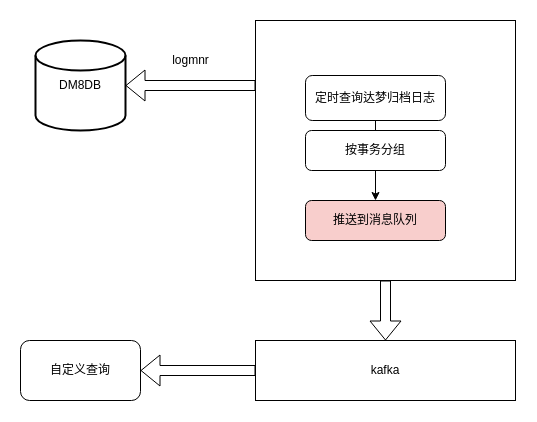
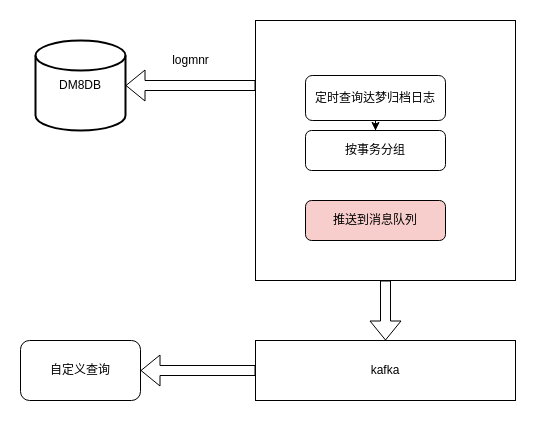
  <mxCell id="0" />
  <mxCell id="1" parent="0" />
  <mxCell id="2" value="DM8DB" style="strokeWidth=2;html=1;shape=mxgraph.flowchart.database;whiteSpace=wrap;" vertex="1" parent="1"><mxGeometry x="35" y="40" width="90" height="90" as="geometry" /></mxCell>
  <mxCell id="3" value="" style="shape=flexArrow;endArrow=classic;html=1;exitX=0;exitY=0.25;exitDx=0;exitDy=0;entryX=1;entryY=0.5;entryDx=0;entryDy=0;entryPerimeter=0;" edge="1" parent="1" source="5" target="2"><mxGeometry width="50" height="50" relative="1" as="geometry"><mxPoint x="425" y="180" as="sourcePoint" /><mxPoint x="235" y="110" as="targetPoint" /></mxGeometry></mxCell>
  <mxCell id="4" value="logmnr" style="text;html=1;align=center;verticalAlign=middle;resizable=0;points=[];autosize=1;" vertex="1" parent="1"><mxGeometry x="165" y="50" width="50" height="20" as="geometry" /></mxCell>
  <mxCell id="5" value="" style="whiteSpace=wrap;html=1;aspect=fixed;" vertex="1" parent="1"><mxGeometry x="255" y="20" width="260" height="260" as="geometry" /></mxCell>
- <mxCell id="6" value="" style="edgeStyle=orthogonalEdgeStyle;rounded=0;orthogonalLoop=1;jettySize=auto;html=1;endArrow=none;" edge="1" parent="1" source="7" target="9"><mxGeometry relative="1" as="geometry" /></mxCell>
+ <mxCell id="6" value="" style="edgeStyle=orthogonalEdgeStyle;rounded=0;orthogonalLoop=1;jettySize=auto;html=1;" edge="1" parent="1" source="7" target="9"><mxGeometry relative="1" as="geometry" /></mxCell>
  <mxCell id="7" value="定时查询达梦归档日志" style="rounded=1;whiteSpace=wrap;html=1;" vertex="1" parent="1"><mxGeometry x="305" y="75" width="140" height="45" as="geometry" /></mxCell>
- <mxCell id="8" value="" style="edgeStyle=orthogonalEdgeStyle;rounded=0;orthogonalLoop=1;jettySize=auto;html=1;" edge="1" parent="1" source="9" target="10"><mxGeometry relative="1" as="geometry" /></mxCell>
  <mxCell id="9" value="按事务分组" style="whiteSpace=wrap;html=1;rounded=1;" vertex="1" parent="1"><mxGeometry x="305" y="130" width="140" height="40" as="geometry" /></mxCell>
  <mxCell id="10" value="推送到消息队列" style="whiteSpace=wrap;html=1;rounded=1;fillColor=#f8cecc;" vertex="1" parent="1"><mxGeometry x="305" y="200" width="140" height="40" as="geometry" /></mxCell>
  <mxCell id="11" value="kafka" style="rounded=0;whiteSpace=wrap;html=1;" vertex="1" parent="1"><mxGeometry x="255" y="340" width="260" height="60" as="geometry" /></mxCell>
  <mxCell id="12" value="" style="shape=flexArrow;endArrow=classic;html=1;exitX=0.5;exitY=1;exitDx=0;exitDy=0;entryX=0.5;entryY=0;entryDx=0;entryDy=0;" edge="1" parent="1" source="5" target="11"><mxGeometry width="50" height="50" relative="1" as="geometry"><mxPoint x="265" y="95" as="sourcePoint" /><mxPoint x="135" y="95" as="targetPoint" /></mxGeometry></mxCell>
  <mxCell id="13" value="自定义查询" style="rounded=1;whiteSpace=wrap;html=1;" vertex="1" parent="1"><mxGeometry x="20" y="340" width="120" height="60" as="geometry" /></mxCell>
  <mxCell id="14" value="" style="shape=flexArrow;endArrow=classic;html=1;exitX=0;exitY=0.5;exitDx=0;exitDy=0;entryX=1;entryY=0.5;entryDx=0;entryDy=0;" edge="1" parent="1" source="11" target="13"><mxGeometry width="50" height="50" relative="1" as="geometry"><mxPoint x="395" y="290" as="sourcePoint" /><mxPoint x="395" y="350" as="targetPoint" /></mxGeometry></mxCell>
